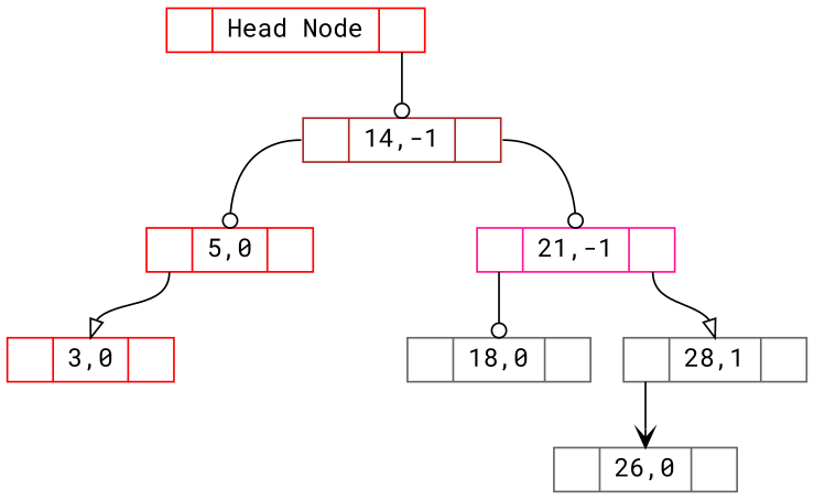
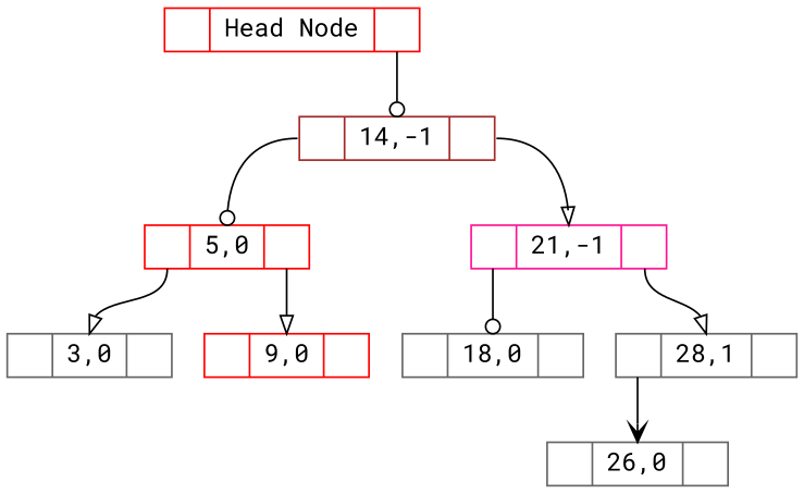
  digraph {
    fontname="Roboto Mono"
    node [color=red fontname="Roboto Mono" shape=record]
    edge [arrowhead=odot fontname="Roboto Mono" headport=d tailport=r]
    n1 [height=.1 label="<l> | <d> Head Node | <r> "]
    n2 [color=brown height=.1 label="<l> | <d> 14,-1 | <r>"]
    n3 [height=.1 label="<l> | <d> 5,0 | <r>"]
    n4 [color=deeppink height=.1 label="<l> | <d> 21,-1 | <r>"]
-   n5 [height=.1 label="<l> | <d> 3,0 | <r>"]
+   n5 [color=gray40 height=.1 label="<l> | <d> 3,0 | <r>"]
+   n6 [height=.1 label="<l> | <d> 9,0 | <r>"]
    n7 [color=gray40 height=.1 label="<l> | <d> 18,0 | <r>"]
    n8 [color=gray40 height=.1 label="<l> | <d> 28,1 | <r>"]
    n9 [color=gray40 height=.1 label="<l> | <d> 26,0 | <r>"]
    n1 -> n2
    n2 -> n3 [tailport=l]
-   n2 -> n4
+   n2 -> n4 [arrowhead=onormal]
    n3 -> n5 [arrowhead=onormal tailport=l]
+   n3 -> n6 [arrowhead=onormal]
    n4 -> n7 [tailport=l]
    n4 -> n8 [arrowhead=onormal]
    n8 -> n9 [arrowhead=vee tailport=l]
  }
